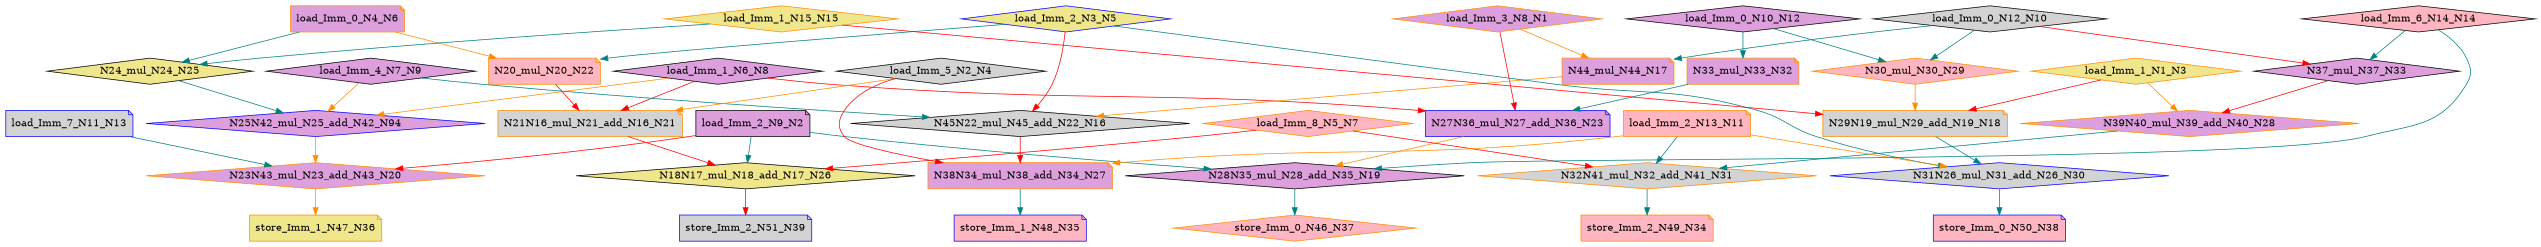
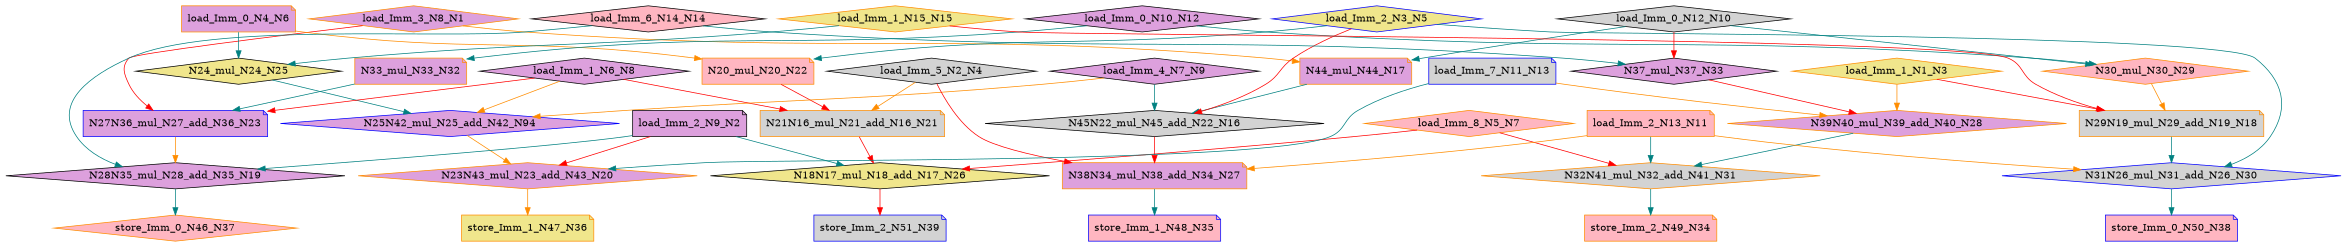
  digraph {
    node [color=darkorange fillcolor=plum ntype=operation shape=diamond style=filled]
    edge [color=teal]
    n1 [fillcolor=lightpink label=N30_mul_N30_N29]
    n2 [fillcolor=lightgrey label=N29N19_mul_N29_add_N19_N18 shape=note]
    n3 [color=blue fillcolor=lightgrey label=N31N26_mul_N31_add_N26_N30]
    n4 [label=N39N40_mul_N39_add_N40_N28]
    n5 [fillcolor=lightgrey label=N32N41_mul_N32_add_N41_N31]
    n6 [fillcolor=lightpink label=store_Imm_2_N49_N34 ntype=outvar shape=note]
    n7 [color=blue label=N27N36_mul_N27_add_N36_N23 shape=note]
    n8 [color=black label=N28N35_mul_N28_add_N35_N19]
    n9 [fillcolor=lightpink label=store_Imm_0_N46_N37 ntype=outvar]
    n10 [fillcolor=lightpink label=N20_mul_N20_N22 shape=note]
    n11 [fillcolor=lightgrey label=N21N16_mul_N21_add_N16_N21 shape=note]
    n12 [color=black fillcolor=khaki label=N18N17_mul_N18_add_N17_N26]
    n13 [color=blue fillcolor=lightgrey label=store_Imm_2_N51_N39 ntype=outvar shape=note]
    n14 [label=N23N43_mul_N23_add_N43_N20]
    n15 [fillcolor=khaki label=store_Imm_1_N47_N36 ntype=outvar shape=note]
    n16 [label=N38N34_mul_N38_add_N34_N27 shape=note]
    n17 [color=blue fillcolor=lightpink label=store_Imm_1_N48_N35 ntype=outvar shape=note]
    n18 [color=black fillcolor=khaki label=N24_mul_N24_N25]
    n19 [color=blue label=N25N42_mul_N25_add_N42_N94]
    n20 [color=black label=load_Imm_1_N6_N8 ntype=invar]
    n21 [color=black label=load_Imm_4_N7_N9 ntype=invar]
    n22 [color=black fillcolor=lightgrey label=N45N22_mul_N45_add_N22_N16]
    n23 [label=load_Imm_3_N8_N1 ntype=invar]
    n24 [label=N44_mul_N44_N17 shape=note]
    n25 [color=black label=load_Imm_2_N9_N2 ntype=invar shape=note]
    n26 [fillcolor=khaki label=load_Imm_1_N1_N3 ntype=invar]
    n27 [color=black fillcolor=lightgrey label=load_Imm_5_N2_N4 ntype=invar]
    n28 [color=blue fillcolor=khaki label=load_Imm_2_N3_N5 ntype=invar]
    n29 [color=blue fillcolor=lightpink label=store_Imm_0_N50_N38 ntype=outvar shape=note]
    n30 [label=load_Imm_0_N4_N6 ntype=invar shape=note]
    n31 [label=N33_mul_N33_N32 shape=note]
    n32 [fillcolor=lightpink label=load_Imm_8_N5_N7 ntype=invar]
    n33 [color=black label=load_Imm_0_N10_N12 ntype=invar]
    n34 [color=blue fillcolor=lightgrey label=load_Imm_7_N11_N13 ntype=invar shape=note]
    n35 [color=black fillcolor=lightgrey label=load_Imm_0_N12_N10 ntype=invar]
    n36 [color=black label=N37_mul_N37_N33]
    n37 [fillcolor=lightpink label=load_Imm_2_N13_N11 ntype=invar shape=note]
    n38 [color=black fillcolor=lightpink label=load_Imm_6_N14_N14 ntype=invar]
    n39 [fillcolor=khaki label=load_Imm_1_N15_N15 ntype=invar]
    n1 -> n2 [color=darkorange]
    n2 -> n3
    n3 -> n29
    n4 -> n5
    n5 -> n6
    n7 -> n8 [color=darkorange]
    n8 -> n9
    n10 -> n11 [color=red]
    n11 -> n12 [color=red]
    n12 -> n13 [color=red]
    n14 -> n15 [color=darkorange]
    n16 -> n17
    n18 -> n19
    n19 -> n14 [color=darkorange]
    n20 -> n7 [color=red]
    n20 -> n11 [color=red]
    n20 -> n19 [color=darkorange]
    n21 -> n19 [color=darkorange]
    n21 -> n22
    n22 -> n16 [color=red]
    n23 -> n7 [color=red]
    n23 -> n24 [color=darkorange]
-   n24 -> n22 [color=darkorange]
+   n24 -> n22
    n25 -> n8
    n25 -> n12
    n25 -> n14 [color=red]
    n26 -> n2 [color=red]
    n26 -> n4 [color=darkorange]
    n27 -> n11 [color=darkorange]
    n27 -> n16 [color=red]
    n28 -> n3
    n28 -> n10
    n28 -> n22 [color=red]
    n30 -> n10 [color=darkorange]
    n30 -> n18
    n31 -> n7
    n32 -> n5 [color=red]
    n32 -> n12 [color=red]
    n33 -> n1
    n33 -> n31
+   n34 -> n4 [color=darkorange]
    n34 -> n14
    n35 -> n1
    n35 -> n24
    n35 -> n36 [color=red]
    n36 -> n4 [color=red]
    n37 -> n3 [color=darkorange]
    n37 -> n5
    n37 -> n16 [color=darkorange]
    n38 -> n8
    n38 -> n36
    n39 -> n2 [color=red]
    n39 -> n18
  }
